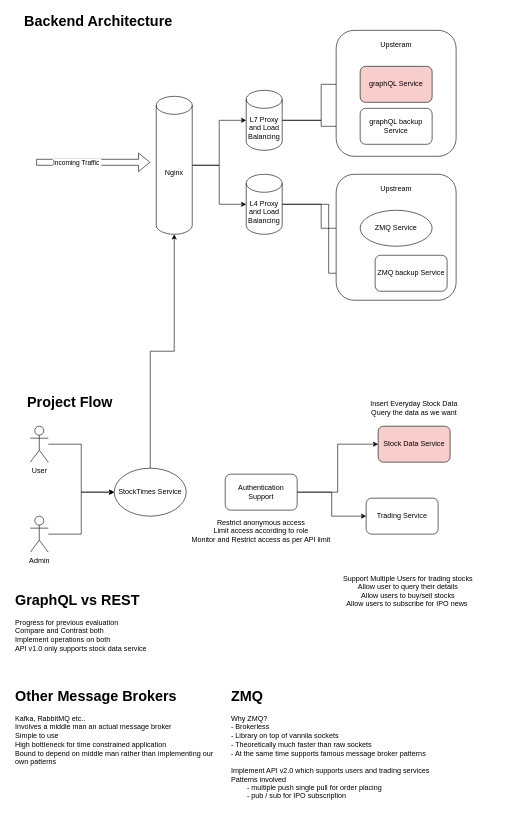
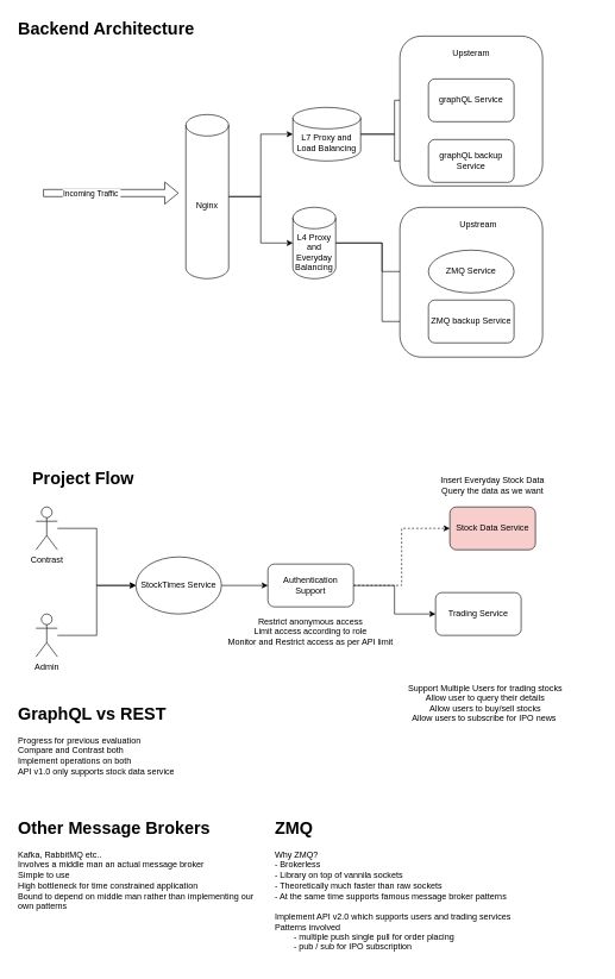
  <mxCell id="0" />
  <mxCell id="1" parent="0" />
  <mxCell id="2" style="edgeStyle=orthogonalEdgeStyle;rounded=0;orthogonalLoop=1;jettySize=auto;html=1;entryX=0;entryY=0.5;entryDx=0;entryDy=0;" edge="1" parent="1" source="3" target="7"><mxGeometry relative="1" as="geometry" /></mxCell>
- <mxCell id="3" value="User" style="shape=umlActor;verticalLabelPosition=bottom;verticalAlign=top;html=1;outlineConnect=0;" vertex="1" parent="1"><mxGeometry x="50" y="710" width="30" height="60" as="geometry" /></mxCell>
+ <mxCell id="3" value="Contrast" style="shape=umlActor;verticalLabelPosition=bottom;verticalAlign=top;html=1;outlineConnect=0;" vertex="1" parent="1"><mxGeometry x="50" y="710" width="30" height="60" as="geometry" /></mxCell>
  <mxCell id="4" style="edgeStyle=orthogonalEdgeStyle;rounded=0;orthogonalLoop=1;jettySize=auto;html=1;" edge="1" parent="1" source="5" target="7"><mxGeometry relative="1" as="geometry" /></mxCell>
  <mxCell id="5" value="Admin" style="shape=umlActor;verticalLabelPosition=bottom;verticalAlign=top;html=1;outlineConnect=0;" vertex="1" parent="1"><mxGeometry x="50" y="860" width="30" height="60" as="geometry" /></mxCell>
- <mxCell id="6" style="edgeStyle=orthogonalEdgeStyle;rounded=0;orthogonalLoop=1;jettySize=auto;html=1;" edge="1" parent="1" source="7" target="25"><mxGeometry relative="1" as="geometry" /></mxCell>
+ <mxCell id="6" style="edgeStyle=orthogonalEdgeStyle;rounded=0;orthogonalLoop=1;jettySize=auto;html=1;" edge="1" parent="1" source="7" target="10"><mxGeometry relative="1" as="geometry" /></mxCell>
  <mxCell id="7" value="StockTimes Service" style="ellipse;whiteSpace=wrap;html=1;" vertex="1" parent="1"><mxGeometry x="190" y="780" width="120" height="80" as="geometry" /></mxCell>
- <mxCell id="8" style="edgeStyle=orthogonalEdgeStyle;rounded=0;orthogonalLoop=1;jettySize=auto;html=1;entryX=0;entryY=0.5;entryDx=0;entryDy=0;" edge="1" parent="1" source="10" target="11"><mxGeometry relative="1" as="geometry" /></mxCell>
+ <mxCell id="8" style="edgeStyle=orthogonalEdgeStyle;rounded=0;orthogonalLoop=1;jettySize=auto;html=1;entryX=0;entryY=0.5;entryDx=0;entryDy=0;dashed=1;" edge="1" parent="1" source="10" target="11"><mxGeometry relative="1" as="geometry" /></mxCell>
  <mxCell id="9" style="edgeStyle=orthogonalEdgeStyle;rounded=0;orthogonalLoop=1;jettySize=auto;html=1;entryX=0;entryY=0.5;entryDx=0;entryDy=0;" edge="1" parent="1" source="10" target="12"><mxGeometry relative="1" as="geometry" /></mxCell>
  <mxCell id="10" value="Authentication Support" style="rounded=1;whiteSpace=wrap;html=1;" vertex="1" parent="1"><mxGeometry x="375" y="790" width="120" height="60" as="geometry" /></mxCell>
  <mxCell id="11" value="Stock Data Service" style="rounded=1;whiteSpace=wrap;html=1;fillColor=#f8cecc;" vertex="1" parent="1"><mxGeometry x="630" y="710" width="120" height="60" as="geometry" /></mxCell>
  <mxCell id="12" value="Trading Service" style="rounded=1;whiteSpace=wrap;html=1;" vertex="1" parent="1"><mxGeometry x="610" y="830" width="120" height="60" as="geometry" /></mxCell>
  <mxCell id="13" value="Insert Everyday Stock Data&lt;br&gt;Query the data as we want" style="text;html=1;strokeColor=none;fillColor=none;align=center;verticalAlign=middle;whiteSpace=wrap;rounded=0;" vertex="1" parent="1"><mxGeometry x="610" y="665" width="160" height="30" as="geometry" /></mxCell>
  <mxCell id="14" value="Support Multiple Users for trading stocks&lt;br&gt;Allow user to query their details&lt;br&gt;Allow users to buy/sell stocks&lt;br&gt;Allow users to subscribe for IPO news&amp;nbsp;" style="text;html=1;strokeColor=none;fillColor=none;align=center;verticalAlign=middle;whiteSpace=wrap;rounded=0;" vertex="1" parent="1"><mxGeometry x="520" y="930" width="320" height="110" as="geometry" /></mxCell>
  <mxCell id="15" value="Restrict anonymous access&lt;br&gt;Limit access according to role&lt;br&gt;Monitor and Restrict access as per API limit" style="text;html=1;strokeColor=none;fillColor=none;align=center;verticalAlign=middle;whiteSpace=wrap;rounded=0;" vertex="1" parent="1"><mxGeometry x="310" y="850" width="250" height="70" as="geometry" /></mxCell>
  <mxCell id="16" value="&lt;h1&gt;GraphQL vs REST&lt;/h1&gt;&lt;div&gt;Progress for previous evaluation&lt;/div&gt;&lt;div&gt;Compare and Contrast both&lt;/div&gt;&lt;div&gt;Implement operations on both&lt;/div&gt;&lt;div&gt;API v1.0 only supports stock data service&lt;/div&gt;" style="text;html=1;strokeColor=none;fillColor=none;spacing=5;spacingTop=-20;whiteSpace=wrap;overflow=hidden;rounded=0;" vertex="1" parent="1"><mxGeometry x="20" y="980" width="240" height="120" as="geometry" /></mxCell>
  <mxCell id="17" value="&lt;h1&gt;ZMQ&lt;/h1&gt;&lt;div&gt;&lt;span&gt;Why ZMQ?&lt;/span&gt;&lt;br&gt;&lt;/div&gt;&lt;div&gt;- Brokerless&lt;/div&gt;&lt;div&gt;- Library on top of vannila sockets&lt;/div&gt;&lt;div&gt;- Theoretically much faster than raw sockets&lt;/div&gt;&lt;div&gt;- At the same time supports famous message broker patterns&lt;/div&gt;&lt;div&gt;&lt;br&gt;&lt;/div&gt;&lt;div&gt;&lt;div&gt;Implement API v2.0 which supports users and trading services&lt;/div&gt;&lt;/div&gt;&lt;div&gt;Patterns involved&amp;nbsp;&lt;/div&gt;&lt;div&gt;&lt;span style=&quot;white-space: pre&quot;&gt;&#09;&lt;/span&gt;- multiple push single pull for order placing&lt;/div&gt;&lt;div&gt;&lt;span style=&quot;white-space: pre&quot;&gt;&#09;&lt;/span&gt;- pub / sub for IPO subscription&lt;br&gt;&lt;/div&gt;&lt;div&gt;&lt;br&gt;&lt;/div&gt;" style="text;html=1;strokeColor=none;fillColor=none;spacing=5;spacingTop=-20;whiteSpace=wrap;overflow=hidden;rounded=0;" vertex="1" parent="1"><mxGeometry x="380" y="1140" width="370" height="210" as="geometry" /></mxCell>
  <mxCell id="18" value="&lt;h1&gt;Other Message Brokers&lt;/h1&gt;&lt;div&gt;Kafka, RabbitMQ etc..&lt;/div&gt;&lt;div&gt;Involves a middle man an actual message broker&lt;/div&gt;&lt;div&gt;Simple to use&lt;/div&gt;&lt;div&gt;High bottleneck for time constrained application&lt;/div&gt;&lt;div&gt;Bound to depend on middle man rather than implementing our own patterns&lt;/div&gt;" style="text;html=1;strokeColor=none;fillColor=none;spacing=5;spacingTop=-20;whiteSpace=wrap;overflow=hidden;rounded=0;" vertex="1" parent="1"><mxGeometry x="20" y="1140" width="340" height="190" as="geometry" /></mxCell>
  <mxCell id="19" value="&lt;h1&gt;Project Flow&lt;/h1&gt;" style="text;html=1;strokeColor=none;fillColor=none;spacing=5;spacingTop=-20;whiteSpace=wrap;overflow=hidden;rounded=0;" vertex="1" parent="1"><mxGeometry x="40" y="650" width="190" height="60" as="geometry" /></mxCell>
- <mxCell id="20" value="&lt;h1&gt;Backend Architecture&lt;/h1&gt;" style="text;html=1;strokeColor=none;fillColor=none;spacing=5;spacingTop=-20;whiteSpace=wrap;overflow=hidden;rounded=0;" vertex="1" parent="1"><mxGeometry x="35" y="15" width="280" height="50" as="geometry" /></mxCell>
+ <mxCell id="20" value="&lt;h1&gt;Backend Architecture&lt;/h1&gt;" style="text;html=1;strokeColor=none;fillColor=none;spacing=5;spacingTop=-20;whiteSpace=wrap;overflow=hidden;rounded=0;" vertex="1" parent="1"><mxGeometry x="20" y="20" width="280" height="50" as="geometry" /></mxCell>
  <mxCell id="21" value="" style="shape=flexArrow;endArrow=classic;html=1;rounded=0;" edge="1" parent="1"><mxGeometry width="50" height="50" relative="1" as="geometry"><mxPoint x="60" y="270" as="sourcePoint" /><mxPoint x="250" y="270" as="targetPoint" /></mxGeometry></mxCell>
  <mxCell id="22" value="Incoming Traffic&amp;nbsp;" style="edgeLabel;html=1;align=center;verticalAlign=middle;resizable=0;points=[];" vertex="1" connectable="0" parent="21"><mxGeometry x="-0.295" relative="1" as="geometry"><mxPoint as="offset" /></mxGeometry></mxCell>
  <mxCell id="23" style="edgeStyle=orthogonalEdgeStyle;rounded=0;orthogonalLoop=1;jettySize=auto;html=1;" edge="1" parent="1" source="25" target="28"><mxGeometry relative="1" as="geometry" /></mxCell>
  <mxCell id="24" style="edgeStyle=orthogonalEdgeStyle;rounded=0;orthogonalLoop=1;jettySize=auto;html=1;" edge="1" parent="1" source="25" target="31"><mxGeometry relative="1" as="geometry" /></mxCell>
  <mxCell id="25" value="Nginx" style="shape=cylinder3;whiteSpace=wrap;html=1;boundedLbl=1;backgroundOutline=1;size=15;" vertex="1" parent="1"><mxGeometry x="260" y="160" width="60" height="230" as="geometry" /></mxCell>
  <mxCell id="26" style="edgeStyle=orthogonalEdgeStyle;rounded=0;orthogonalLoop=1;jettySize=auto;html=1;" edge="1" parent="1" source="28" target="33"><mxGeometry relative="1" as="geometry" /></mxCell>
  <mxCell id="27" style="edgeStyle=orthogonalEdgeStyle;rounded=0;orthogonalLoop=1;jettySize=auto;html=1;" edge="1" parent="1" source="28" target="34"><mxGeometry relative="1" as="geometry" /></mxCell>
- <mxCell id="28" value="L7 Proxy and Load Balancing" style="shape=cylinder3;whiteSpace=wrap;html=1;boundedLbl=1;backgroundOutline=1;size=15;" vertex="1" parent="1"><mxGeometry x="410" y="150" width="60" height="100" as="geometry" /></mxCell>
+ <mxCell id="28" value="L7 Proxy and Load Balancing" style="shape=cylinder3;whiteSpace=wrap;html=1;boundedLbl=1;backgroundOutline=1;size=15;" vertex="1" parent="1"><mxGeometry x="410" y="150" width="95" height="75" as="geometry" /></mxCell>
  <mxCell id="29" style="edgeStyle=orthogonalEdgeStyle;rounded=0;orthogonalLoop=1;jettySize=auto;html=1;" edge="1" parent="1" source="31" target="37"><mxGeometry relative="1" as="geometry" /></mxCell>
  <mxCell id="30" style="edgeStyle=orthogonalEdgeStyle;rounded=0;orthogonalLoop=1;jettySize=auto;html=1;entryX=0;entryY=0.5;entryDx=0;entryDy=0;" edge="1" parent="1" source="31" target="38"><mxGeometry relative="1" as="geometry" /></mxCell>
- <mxCell id="31" value="L4 Proxy and Load Balancing" style="shape=cylinder3;whiteSpace=wrap;html=1;boundedLbl=1;backgroundOutline=1;size=15;" vertex="1" parent="1"><mxGeometry x="410" y="290" width="60" height="100" as="geometry" /></mxCell>
+ <mxCell id="31" value="L4 Proxy and Everyday Balancing" style="shape=cylinder3;whiteSpace=wrap;html=1;boundedLbl=1;backgroundOutline=1;size=15;" vertex="1" parent="1"><mxGeometry x="410" y="290" width="60" height="100" as="geometry" /></mxCell>
  <mxCell id="32" value="" style="rounded=1;whiteSpace=wrap;html=1;" vertex="1" parent="1"><mxGeometry x="560" y="50" width="200" height="210" as="geometry" /></mxCell>
- <mxCell id="33" value="graphQL Service" style="rounded=1;whiteSpace=wrap;html=1;fillColor=#f8cecc;" vertex="1" parent="1"><mxGeometry x="600" y="110" width="120" height="60" as="geometry" /></mxCell>
- <mxCell id="34" value="graphQL backup Service" style="rounded=1;whiteSpace=wrap;html=1;" vertex="1" parent="1"><mxGeometry x="600" y="180" width="120" height="60" as="geometry" /></mxCell>
+ <mxCell id="33" value="graphQL Service" style="rounded=1;whiteSpace=wrap;html=1;" vertex="1" parent="1"><mxGeometry x="600" y="110" width="120" height="60" as="geometry" /></mxCell>
+ <mxCell id="34" value="graphQL backup Service" style="rounded=1;whiteSpace=wrap;html=1;" vertex="1" parent="1"><mxGeometry x="600" y="195" width="120" height="60" as="geometry" /></mxCell>
  <mxCell id="35" value="Upsteram" style="text;html=1;strokeColor=none;fillColor=none;align=center;verticalAlign=middle;whiteSpace=wrap;rounded=0;" vertex="1" parent="1"><mxGeometry x="630" y="60" width="60" height="30" as="geometry" /></mxCell>
  <mxCell id="36" value="" style="rounded=1;whiteSpace=wrap;html=1;" vertex="1" parent="1"><mxGeometry x="560" y="290" width="200" height="210" as="geometry" /></mxCell>
  <mxCell id="37" value="ZMQ Service" style="ellipse;whiteSpace=wrap;html=1;" vertex="1" parent="1"><mxGeometry x="600" y="350" width="120" height="60" as="geometry" /></mxCell>
- <mxCell id="38" value="ZMQ backup Service" style="rounded=1;whiteSpace=wrap;html=1;" vertex="1" parent="1"><mxGeometry x="625" y="425" width="120" height="60" as="geometry" /></mxCell>
- <mxCell id="39" value="Upstream" style="text;html=1;strokeColor=none;fillColor=none;align=center;verticalAlign=middle;whiteSpace=wrap;rounded=0;" vertex="1" parent="1"><mxGeometry x="630" y="300" width="60" height="30" as="geometry" /></mxCell>
+ <mxCell id="38" value="ZMQ backup Service" style="rounded=1;whiteSpace=wrap;html=1;" vertex="1" parent="1"><mxGeometry x="600" y="420" width="120" height="60" as="geometry" /></mxCell>
+ <mxCell id="39" value="Upstream" style="text;html=1;strokeColor=none;fillColor=none;align=center;verticalAlign=middle;whiteSpace=wrap;rounded=0;" vertex="1" parent="1"><mxGeometry x="640" y="300" width="60" height="30" as="geometry" /></mxCell>
